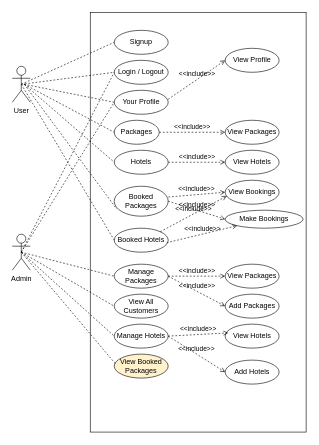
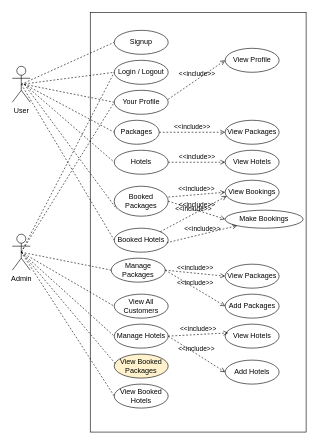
  <mxCell id="0" />
  <mxCell id="1" parent="0" />
  <mxCell id="2" value="User" style="shape=umlActor;verticalLabelPosition=bottom;verticalAlign=top;html=1;outlineConnect=0;" vertex="1" parent="1"><mxGeometry x="20" y="110" width="30" height="60" as="geometry" /></mxCell>
  <mxCell id="3" value="Admin" style="shape=umlActor;verticalLabelPosition=bottom;verticalAlign=top;html=1;outlineConnect=0;" vertex="1" parent="1"><mxGeometry x="20" y="390" width="30" height="60" as="geometry" /></mxCell>
  <mxCell id="4" value="" style="rounded=0;whiteSpace=wrap;html=1;" vertex="1" parent="1"><mxGeometry x="150" y="20" width="360" height="700" as="geometry" /></mxCell>
  <mxCell id="5" value="Signup" style="ellipse;whiteSpace=wrap;html=1;" vertex="1" parent="1"><mxGeometry x="190" y="50" width="90" height="40" as="geometry" /></mxCell>
  <mxCell id="6" value="Login / Logout" style="ellipse;whiteSpace=wrap;html=1;" vertex="1" parent="1"><mxGeometry x="190" y="100" width="90" height="40" as="geometry" /></mxCell>
  <mxCell id="7" value="Your Profile" style="ellipse;whiteSpace=wrap;html=1;" vertex="1" parent="1"><mxGeometry x="190" y="150" width="90" height="40" as="geometry" /></mxCell>
  <mxCell id="8" value="Packages" style="ellipse;whiteSpace=wrap;html=1;" vertex="1" parent="1"><mxGeometry x="190" y="200" width="75" height="40" as="geometry" /></mxCell>
  <mxCell id="9" value="Hotels" style="ellipse;whiteSpace=wrap;html=1;" vertex="1" parent="1"><mxGeometry x="190" y="250" width="90" height="40" as="geometry" /></mxCell>
  <mxCell id="10" value="Booked Packages" style="ellipse;whiteSpace=wrap;html=1;" vertex="1" parent="1"><mxGeometry x="190" y="310" width="90" height="50" as="geometry" /></mxCell>
  <mxCell id="11" value="Booked Hotels" style="ellipse;whiteSpace=wrap;html=1;" vertex="1" parent="1"><mxGeometry x="190" y="380" width="90" height="40" as="geometry" /></mxCell>
  <mxCell id="12" value="View Profile" style="ellipse;whiteSpace=wrap;html=1;" vertex="1" parent="1"><mxGeometry x="375" y="80" width="90" height="40" as="geometry" /></mxCell>
  <mxCell id="13" value="&amp;lt;&amp;lt;include&amp;gt;&amp;gt;" style="html=1;verticalAlign=bottom;labelBackgroundColor=none;endArrow=open;endFill=0;dashed=1;rounded=0;entryX=0;entryY=0.5;entryDx=0;entryDy=0;" edge="1" parent="1" target="12"><mxGeometry width="160" relative="1" as="geometry"><mxPoint x="280" y="165" as="sourcePoint" /><mxPoint x="440" y="165" as="targetPoint" /></mxGeometry></mxCell>
  <mxCell id="14" value="View Packages" style="ellipse;whiteSpace=wrap;html=1;" vertex="1" parent="1"><mxGeometry x="375" y="200" width="90" height="40" as="geometry" /></mxCell>
  <mxCell id="15" value="&amp;lt;&amp;lt;include&amp;gt;&amp;gt;" style="html=1;verticalAlign=bottom;labelBackgroundColor=none;endArrow=open;endFill=0;dashed=1;rounded=0;entryX=0;entryY=0.5;entryDx=0;entryDy=0;exitX=1;exitY=0.5;exitDx=0;exitDy=0;" edge="1" parent="1" source="8" target="14"><mxGeometry width="160" relative="1" as="geometry"><mxPoint x="290" y="180" as="sourcePoint" /><mxPoint x="385" y="180" as="targetPoint" /></mxGeometry></mxCell>
  <mxCell id="16" value="View Hotels" style="ellipse;whiteSpace=wrap;html=1;" vertex="1" parent="1"><mxGeometry x="375" y="250" width="90" height="40" as="geometry" /></mxCell>
  <mxCell id="17" value="&amp;lt;&amp;lt;include&amp;gt;&amp;gt;" style="html=1;verticalAlign=bottom;labelBackgroundColor=none;endArrow=open;endFill=0;dashed=1;rounded=0;entryX=0;entryY=0.5;entryDx=0;entryDy=0;exitX=1;exitY=0.5;exitDx=0;exitDy=0;" edge="1" parent="1" source="9" target="16"><mxGeometry width="160" relative="1" as="geometry"><mxPoint x="290" y="230" as="sourcePoint" /><mxPoint x="385" y="230" as="targetPoint" /></mxGeometry></mxCell>
  <mxCell id="18" value="View Bookings" style="ellipse;whiteSpace=wrap;html=1;" vertex="1" parent="1"><mxGeometry x="375" y="300" width="90" height="40" as="geometry" /></mxCell>
  <mxCell id="19" value="Make Bookings" style="ellipse;whiteSpace=wrap;html=1;" vertex="1" parent="1"><mxGeometry x="375" y="350" width="130" height="30" as="geometry" /></mxCell>
  <mxCell id="20" value="&amp;lt;&amp;lt;include&amp;gt;&amp;gt;" style="html=1;verticalAlign=bottom;labelBackgroundColor=none;endArrow=open;endFill=0;dashed=1;rounded=0;entryX=0;entryY=0.5;entryDx=0;entryDy=0;exitX=1.004;exitY=0.36;exitDx=0;exitDy=0;exitPerimeter=0;" edge="1" parent="1" source="10" target="18"><mxGeometry width="160" relative="1" as="geometry"><mxPoint x="290" y="280" as="sourcePoint" /><mxPoint x="385" y="280" as="targetPoint" /></mxGeometry></mxCell>
  <mxCell id="21" value="&amp;lt;&amp;lt;include&amp;gt;&amp;gt;" style="html=1;verticalAlign=bottom;labelBackgroundColor=none;endArrow=open;endFill=0;dashed=1;rounded=0;entryX=0;entryY=0.5;entryDx=0;entryDy=0;exitX=1;exitY=0.5;exitDx=0;exitDy=0;" edge="1" parent="1" source="10" target="19"><mxGeometry width="160" relative="1" as="geometry"><mxPoint x="290" y="344" as="sourcePoint" /><mxPoint x="385" y="330" as="targetPoint" /></mxGeometry></mxCell>
  <mxCell id="22" value="&amp;lt;&amp;lt;include&amp;gt;&amp;gt;" style="html=1;verticalAlign=bottom;labelBackgroundColor=none;endArrow=open;endFill=0;dashed=1;rounded=0;entryX=0.03;entryY=0.659;entryDx=0;entryDy=0;exitX=1;exitY=0;exitDx=0;exitDy=0;entryPerimeter=0;" edge="1" parent="1" source="11" target="18"><mxGeometry width="160" relative="1" as="geometry"><mxPoint x="290" y="350" as="sourcePoint" /><mxPoint x="375" y="420" as="targetPoint" /></mxGeometry></mxCell>
  <mxCell id="23" value="&amp;lt;&amp;lt;include&amp;gt;&amp;gt;" style="html=1;verticalAlign=bottom;labelBackgroundColor=none;endArrow=open;endFill=0;dashed=1;rounded=0;exitX=0.971;exitY=0.607;exitDx=0;exitDy=0;exitPerimeter=0;" edge="1" parent="1" source="11" target="19"><mxGeometry width="160" relative="1" as="geometry"><mxPoint x="277" y="426" as="sourcePoint" /><mxPoint x="383.19" y="459.68" as="targetPoint" /></mxGeometry></mxCell>
  <mxCell id="24" value="" style="endArrow=none;dashed=1;html=1;rounded=0;exitX=0.5;exitY=0.5;exitDx=0;exitDy=0;exitPerimeter=0;entryX=0;entryY=0.5;entryDx=0;entryDy=0;" edge="1" parent="1" source="2" target="5"><mxGeometry width="50" height="50" relative="1" as="geometry"><mxPoint x="420" y="230" as="sourcePoint" /><mxPoint x="470" y="180" as="targetPoint" /></mxGeometry></mxCell>
  <mxCell id="25" value="" style="endArrow=none;dashed=1;html=1;rounded=0;entryX=0;entryY=0.5;entryDx=0;entryDy=0;exitX=0.5;exitY=0.5;exitDx=0;exitDy=0;exitPerimeter=0;" edge="1" parent="1" source="2" target="6"><mxGeometry width="50" height="50" relative="1" as="geometry"><mxPoint x="65" y="150" as="sourcePoint" /><mxPoint x="200" y="80" as="targetPoint" /></mxGeometry></mxCell>
  <mxCell id="26" value="" style="endArrow=none;dashed=1;html=1;rounded=0;entryX=0;entryY=0.5;entryDx=0;entryDy=0;" edge="1" parent="1" target="7"><mxGeometry width="50" height="50" relative="1" as="geometry"><mxPoint x="40" y="140" as="sourcePoint" /><mxPoint x="200" y="130" as="targetPoint" /></mxGeometry></mxCell>
  <mxCell id="27" value="" style="endArrow=none;dashed=1;html=1;rounded=0;entryX=0;entryY=0.5;entryDx=0;entryDy=0;" edge="1" parent="1" target="8"><mxGeometry width="50" height="50" relative="1" as="geometry"><mxPoint x="40" y="140" as="sourcePoint" /><mxPoint x="200" y="180" as="targetPoint" /></mxGeometry></mxCell>
  <mxCell id="28" value="" style="endArrow=none;dashed=1;html=1;rounded=0;entryX=0;entryY=0.5;entryDx=0;entryDy=0;" edge="1" parent="1" target="9"><mxGeometry width="50" height="50" relative="1" as="geometry"><mxPoint x="40" y="140" as="sourcePoint" /><mxPoint x="200" y="230" as="targetPoint" /></mxGeometry></mxCell>
  <mxCell id="29" value="" style="endArrow=none;dashed=1;html=1;rounded=0;entryX=0.047;entryY=0.762;entryDx=0;entryDy=0;entryPerimeter=0;" edge="1" parent="1" target="10"><mxGeometry width="50" height="50" relative="1" as="geometry"><mxPoint x="40" y="140" as="sourcePoint" /><mxPoint x="200" y="280" as="targetPoint" /></mxGeometry></mxCell>
  <mxCell id="30" value="" style="endArrow=none;dashed=1;html=1;rounded=0;entryX=0;entryY=0.5;entryDx=0;entryDy=0;exitX=0.5;exitY=0.5;exitDx=0;exitDy=0;exitPerimeter=0;" edge="1" parent="1" source="2" target="11"><mxGeometry width="50" height="50" relative="1" as="geometry"><mxPoint x="70" y="150" as="sourcePoint" /><mxPoint x="204" y="350" as="targetPoint" /></mxGeometry></mxCell>
  <mxCell id="31" value="" style="endArrow=none;dashed=1;html=1;rounded=0;exitX=0.5;exitY=0.5;exitDx=0;exitDy=0;exitPerimeter=0;" edge="1" parent="1" source="3"><mxGeometry width="50" height="50" relative="1" as="geometry"><mxPoint x="45" y="150" as="sourcePoint" /><mxPoint x="190" y="120" as="targetPoint" /></mxGeometry></mxCell>
  <mxCell id="32" value="" style="endArrow=none;dashed=1;html=1;rounded=0;entryX=0;entryY=0.5;entryDx=0;entryDy=0;exitX=0.5;exitY=0.5;exitDx=0;exitDy=0;exitPerimeter=0;" edge="1" parent="1" source="3" target="7"><mxGeometry width="50" height="50" relative="1" as="geometry"><mxPoint x="40" y="390" as="sourcePoint" /><mxPoint x="200" y="130" as="targetPoint" /></mxGeometry></mxCell>
- <mxCell id="33" value="Manage Packages" style="ellipse;whiteSpace=wrap;html=1;" vertex="1" parent="1"><mxGeometry x="190" y="440" width="90" height="40" as="geometry" /></mxCell>
+ <mxCell id="33" value="Manage Packages" style="ellipse;whiteSpace=wrap;html=1;" vertex="1" parent="1"><mxGeometry x="185" y="430" width="90" height="40" as="geometry" /></mxCell>
  <mxCell id="34" value="Manage Hotels" style="ellipse;whiteSpace=wrap;html=1;" vertex="1" parent="1"><mxGeometry x="190" y="540" width="90" height="40" as="geometry" /></mxCell>
  <mxCell id="35" value="View All Customers" style="ellipse;whiteSpace=wrap;html=1;" vertex="1" parent="1"><mxGeometry x="190" y="490" width="90" height="40" as="geometry" /></mxCell>
  <mxCell id="36" value="View Booked Packages" style="ellipse;whiteSpace=wrap;html=1;fillColor=#fff2cc;" vertex="1" parent="1"><mxGeometry x="190" y="590" width="90" height="40" as="geometry" /></mxCell>
+ <mxCell id="37" value="View Booked Hotels" style="ellipse;whiteSpace=wrap;html=1;" vertex="1" parent="1"><mxGeometry x="190" y="640" width="90" height="40" as="geometry" /></mxCell>
  <mxCell id="38" value="View Packages" style="ellipse;whiteSpace=wrap;html=1;" vertex="1" parent="1"><mxGeometry x="375" y="440" width="90" height="40" as="geometry" /></mxCell>
  <mxCell id="39" value="Add Packages" style="ellipse;whiteSpace=wrap;html=1;" vertex="1" parent="1"><mxGeometry x="375" y="490" width="90" height="40" as="geometry" /></mxCell>
  <mxCell id="40" value="View Hotels" style="ellipse;whiteSpace=wrap;html=1;" vertex="1" parent="1"><mxGeometry x="375" y="540" width="90" height="40" as="geometry" /></mxCell>
  <mxCell id="41" value="Add Hotels" style="ellipse;whiteSpace=wrap;html=1;" vertex="1" parent="1"><mxGeometry x="375" y="600" width="90" height="40" as="geometry" /></mxCell>
  <mxCell id="42" value="" style="endArrow=none;dashed=1;html=1;rounded=0;entryX=0;entryY=0.5;entryDx=0;entryDy=0;exitX=0.5;exitY=0.5;exitDx=0;exitDy=0;exitPerimeter=0;" edge="1" parent="1" source="3" target="33"><mxGeometry width="50" height="50" relative="1" as="geometry"><mxPoint x="40" y="410" as="sourcePoint" /><mxPoint x="200" y="180" as="targetPoint" /></mxGeometry></mxCell>
  <mxCell id="43" value="" style="endArrow=none;dashed=1;html=1;rounded=0;entryX=0;entryY=0.5;entryDx=0;entryDy=0;" edge="1" parent="1" target="35"><mxGeometry width="50" height="50" relative="1" as="geometry"><mxPoint x="35" y="420" as="sourcePoint" /><mxPoint x="200" y="470" as="targetPoint" /></mxGeometry></mxCell>
  <mxCell id="44" value="" style="endArrow=none;dashed=1;html=1;rounded=0;entryX=0;entryY=0.5;entryDx=0;entryDy=0;exitX=0.5;exitY=0.5;exitDx=0;exitDy=0;exitPerimeter=0;" edge="1" parent="1" source="3" target="34"><mxGeometry width="50" height="50" relative="1" as="geometry"><mxPoint x="40" y="420" as="sourcePoint" /><mxPoint x="200" y="520" as="targetPoint" /></mxGeometry></mxCell>
  <mxCell id="45" value="" style="endArrow=none;dashed=1;html=1;rounded=0;entryX=0.018;entryY=0.392;entryDx=0;entryDy=0;entryPerimeter=0;" edge="1" parent="1" target="36"><mxGeometry width="50" height="50" relative="1" as="geometry"><mxPoint x="35" y="420" as="sourcePoint" /><mxPoint x="200" y="570" as="targetPoint" /></mxGeometry></mxCell>
+ <mxCell id="46" value="" style="endArrow=none;dashed=1;html=1;rounded=0;entryX=0;entryY=0.5;entryDx=0;entryDy=0;exitX=0.5;exitY=0.5;exitDx=0;exitDy=0;exitPerimeter=0;" edge="1" parent="1" source="3" target="37"><mxGeometry width="50" height="50" relative="1" as="geometry"><mxPoint x="50" y="430" as="sourcePoint" /><mxPoint x="202" y="616" as="targetPoint" /></mxGeometry></mxCell>
  <mxCell id="47" value="&amp;lt;&amp;lt;include&amp;gt;&amp;gt;" style="html=1;verticalAlign=bottom;labelBackgroundColor=none;endArrow=open;endFill=0;dashed=1;rounded=0;exitX=1;exitY=0.5;exitDx=0;exitDy=0;entryX=0;entryY=0.5;entryDx=0;entryDy=0;" edge="1" parent="1" source="33" target="38"><mxGeometry width="160" relative="1" as="geometry"><mxPoint x="287" y="414" as="sourcePoint" /><mxPoint x="390" y="389" as="targetPoint" /></mxGeometry></mxCell>
  <mxCell id="48" value="&amp;lt;&amp;lt;include&amp;gt;&amp;gt;" style="html=1;verticalAlign=bottom;labelBackgroundColor=none;endArrow=open;endFill=0;dashed=1;rounded=0;exitX=1;exitY=0.5;exitDx=0;exitDy=0;entryX=0;entryY=0.5;entryDx=0;entryDy=0;" edge="1" parent="1" source="33" target="39"><mxGeometry width="160" relative="1" as="geometry"><mxPoint x="290" y="470" as="sourcePoint" /><mxPoint x="385" y="470" as="targetPoint" /></mxGeometry></mxCell>
  <mxCell id="49" value="&amp;lt;&amp;lt;include&amp;gt;&amp;gt;" style="html=1;verticalAlign=bottom;labelBackgroundColor=none;endArrow=open;endFill=0;dashed=1;rounded=0;exitX=1;exitY=0.5;exitDx=0;exitDy=0;entryX=0.058;entryY=0.365;entryDx=0;entryDy=0;entryPerimeter=0;" edge="1" parent="1" source="34" target="40"><mxGeometry width="160" relative="1" as="geometry"><mxPoint x="290" y="470" as="sourcePoint" /><mxPoint x="385" y="520" as="targetPoint" /></mxGeometry></mxCell>
  <mxCell id="50" value="&amp;lt;&amp;lt;include&amp;gt;&amp;gt;" style="html=1;verticalAlign=bottom;labelBackgroundColor=none;endArrow=open;endFill=0;dashed=1;rounded=0;entryX=0;entryY=0.5;entryDx=0;entryDy=0;" edge="1" parent="1" target="41"><mxGeometry width="160" relative="1" as="geometry"><mxPoint x="280" y="560" as="sourcePoint" /><mxPoint x="390" y="565" as="targetPoint" /></mxGeometry></mxCell>
